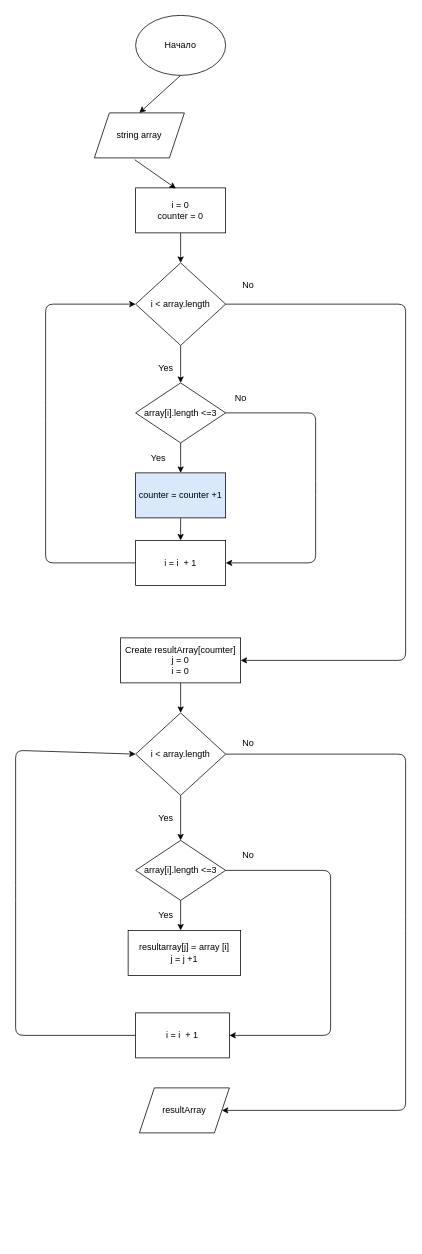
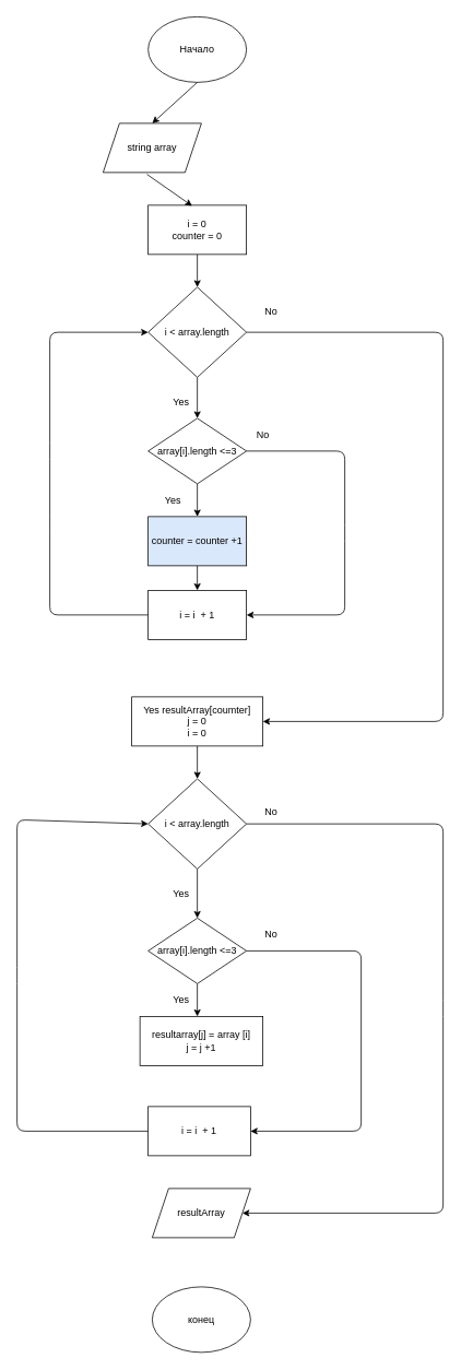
  <mxCell id="0" />
  <mxCell id="1" parent="0" />
  <mxCell id="2" value="Начало" style="ellipse;whiteSpace=wrap;html=1;" vertex="1" parent="1"><mxGeometry x="180" y="20" width="120" height="80" as="geometry" /></mxCell>
  <mxCell id="3" value="string array" style="shape=parallelogram;perimeter=parallelogramPerimeter;whiteSpace=wrap;html=1;fixedSize=1;" vertex="1" parent="1"><mxGeometry x="125" y="150" width="120" height="60" as="geometry" /></mxCell>
  <mxCell id="4" style="edgeStyle=none;html=1;exitX=0.5;exitY=1;exitDx=0;exitDy=0;entryX=0.5;entryY=0;entryDx=0;entryDy=0;" edge="1" parent="1" source="5" target="10"><mxGeometry relative="1" as="geometry" /></mxCell>
  <mxCell id="5" value="i = 0&lt;br&gt;counter = 0" style="rounded=0;whiteSpace=wrap;html=1;" vertex="1" parent="1"><mxGeometry x="180" y="250" width="120" height="60" as="geometry" /></mxCell>
  <mxCell id="6" value="" style="endArrow=classic;html=1;exitX=0.5;exitY=1;exitDx=0;exitDy=0;entryX=0.5;entryY=0;entryDx=0;entryDy=0;" edge="1" parent="1" source="2" target="3"><mxGeometry width="50" height="50" relative="1" as="geometry"><mxPoint x="290" y="170" as="sourcePoint" /><mxPoint x="340" y="120" as="targetPoint" /></mxGeometry></mxCell>
  <mxCell id="7" value="" style="endArrow=classic;html=1;exitX=0.447;exitY=1.039;exitDx=0;exitDy=0;exitPerimeter=0;entryX=0.447;entryY=0.013;entryDx=0;entryDy=0;entryPerimeter=0;" edge="1" parent="1" source="3" target="5"><mxGeometry width="50" height="50" relative="1" as="geometry"><mxPoint x="290" y="290" as="sourcePoint" /><mxPoint x="340" y="240" as="targetPoint" /></mxGeometry></mxCell>
  <mxCell id="8" style="edgeStyle=none;html=1;exitX=0.5;exitY=1;exitDx=0;exitDy=0;entryX=0.5;entryY=0;entryDx=0;entryDy=0;" edge="1" parent="1" source="10" target="13"><mxGeometry relative="1" as="geometry" /></mxCell>
  <mxCell id="9" style="edgeStyle=none;html=1;exitX=1;exitY=0.5;exitDx=0;exitDy=0;entryX=1;entryY=0.5;entryDx=0;entryDy=0;" edge="1" parent="1" source="10" target="19"><mxGeometry relative="1" as="geometry"><mxPoint x="380" y="650" as="targetPoint" /><Array as="points"><mxPoint x="540" y="405" /><mxPoint x="540" y="880" /></Array></mxGeometry></mxCell>
  <mxCell id="10" value="i &amp;lt; array.length" style="rhombus;whiteSpace=wrap;html=1;" vertex="1" parent="1"><mxGeometry x="180" y="350" width="120" height="110" as="geometry" /></mxCell>
  <mxCell id="11" style="edgeStyle=none;html=1;exitX=0.5;exitY=1;exitDx=0;exitDy=0;entryX=0.5;entryY=0;entryDx=0;entryDy=0;" edge="1" parent="1" source="13" target="15"><mxGeometry relative="1" as="geometry" /></mxCell>
  <mxCell id="12" style="edgeStyle=none;html=1;exitX=1;exitY=0.5;exitDx=0;exitDy=0;" edge="1" parent="1" source="13"><mxGeometry relative="1" as="geometry"><mxPoint x="300.143" y="750" as="targetPoint" /><Array as="points"><mxPoint x="420" y="550" /><mxPoint x="420" y="650" /><mxPoint x="420" y="750" /></Array></mxGeometry></mxCell>
  <mxCell id="13" value="array[i].length &amp;lt;=3" style="rhombus;whiteSpace=wrap;html=1;" vertex="1" parent="1"><mxGeometry x="180" y="510" width="120" height="80" as="geometry" /></mxCell>
  <mxCell id="14" style="edgeStyle=none;html=1;exitX=0.5;exitY=1;exitDx=0;exitDy=0;entryX=0.5;entryY=0;entryDx=0;entryDy=0;" edge="1" parent="1" source="15" target="17"><mxGeometry relative="1" as="geometry" /></mxCell>
  <mxCell id="15" value="counter = counter +1" style="rounded=0;whiteSpace=wrap;html=1;fillColor=#dae8fc;" vertex="1" parent="1"><mxGeometry x="180" y="630" width="120" height="60" as="geometry" /></mxCell>
  <mxCell id="16" style="edgeStyle=none;html=1;exitX=0;exitY=0.5;exitDx=0;exitDy=0;entryX=0;entryY=0.5;entryDx=0;entryDy=0;" edge="1" parent="1" source="17" target="10"><mxGeometry relative="1" as="geometry"><Array as="points"><mxPoint x="60" y="750" /><mxPoint x="60" y="640" /><mxPoint x="60" y="550" /><mxPoint x="60" y="405" /></Array></mxGeometry></mxCell>
  <mxCell id="17" value="i = i&amp;nbsp; + 1" style="rounded=0;whiteSpace=wrap;html=1;" vertex="1" parent="1"><mxGeometry x="180" y="720" width="120" height="60" as="geometry" /></mxCell>
  <mxCell id="18" style="edgeStyle=none;html=1;exitX=0.5;exitY=1;exitDx=0;exitDy=0;entryX=0.5;entryY=0;entryDx=0;entryDy=0;" edge="1" parent="1" source="19" target="22"><mxGeometry relative="1" as="geometry" /></mxCell>
- <mxCell id="19" value="Create resultArray[coumter]&lt;br&gt;j = 0&lt;br&gt;i = 0" style="rounded=0;whiteSpace=wrap;html=1;" vertex="1" parent="1"><mxGeometry x="160" y="850" width="160" height="60" as="geometry" /></mxCell>
+ <mxCell id="19" value="Yes resultArray[coumter]&lt;br&gt;j = 0&lt;br&gt;i = 0" style="rounded=0;whiteSpace=wrap;html=1;" vertex="1" parent="1"><mxGeometry x="160" y="850" width="160" height="60" as="geometry" /></mxCell>
  <mxCell id="20" style="edgeStyle=none;html=1;exitX=0.5;exitY=1;exitDx=0;exitDy=0;" edge="1" parent="1" source="22" target="25"><mxGeometry relative="1" as="geometry" /></mxCell>
  <mxCell id="21" style="edgeStyle=none;html=1;exitX=1;exitY=0.5;exitDx=0;exitDy=0;entryX=1;entryY=0.5;entryDx=0;entryDy=0;" edge="1" parent="1" source="22" target="29"><mxGeometry relative="1" as="geometry"><Array as="points"><mxPoint x="540" y="1005" /><mxPoint x="540" y="1230" /><mxPoint x="540" y="1480" /></Array></mxGeometry></mxCell>
  <mxCell id="22" value="i &amp;lt; array.length" style="rhombus;whiteSpace=wrap;html=1;" vertex="1" parent="1"><mxGeometry x="180" y="950" width="120" height="110" as="geometry" /></mxCell>
  <mxCell id="23" style="edgeStyle=none;html=1;exitX=0.5;exitY=1;exitDx=0;exitDy=0;" edge="1" parent="1" source="25"><mxGeometry relative="1" as="geometry"><mxPoint x="240" y="1240" as="targetPoint" /></mxGeometry></mxCell>
  <mxCell id="24" style="edgeStyle=none;html=1;exitX=1;exitY=0.5;exitDx=0;exitDy=0;entryX=1;entryY=0.5;entryDx=0;entryDy=0;" edge="1" parent="1" source="25" target="28"><mxGeometry relative="1" as="geometry"><Array as="points"><mxPoint x="440" y="1160" /><mxPoint x="440" y="1380" /></Array></mxGeometry></mxCell>
  <mxCell id="25" value="array[i].length &amp;lt;=3" style="rhombus;whiteSpace=wrap;html=1;" vertex="1" parent="1"><mxGeometry x="180" y="1120" width="120" height="80" as="geometry" /></mxCell>
  <mxCell id="26" value="resultarray[j] = array [i]&lt;br&gt;j = j +1" style="rounded=0;whiteSpace=wrap;html=1;" vertex="1" parent="1"><mxGeometry x="170" y="1240" width="150" height="60" as="geometry" /></mxCell>
  <mxCell id="27" style="edgeStyle=none;html=1;exitX=0;exitY=0.5;exitDx=0;exitDy=0;entryX=0;entryY=0.5;entryDx=0;entryDy=0;" edge="1" parent="1" source="28" target="22"><mxGeometry relative="1" as="geometry"><mxPoint x="170" y="1020.972" as="targetPoint" /><Array as="points"><mxPoint x="20" y="1380" /><mxPoint x="20" y="1190" /><mxPoint x="20" y="1000" /></Array></mxGeometry></mxCell>
  <mxCell id="28" value="i = i&amp;nbsp; + 1" style="rounded=0;whiteSpace=wrap;html=1;" vertex="1" parent="1"><mxGeometry x="180" y="1350" width="125" height="60" as="geometry" /></mxCell>
  <mxCell id="29" value="resultArray" style="shape=parallelogram;perimeter=parallelogramPerimeter;whiteSpace=wrap;html=1;fixedSize=1;" vertex="1" parent="1"><mxGeometry x="185" y="1450" width="120" height="60" as="geometry" /></mxCell>
+ <mxCell id="30" value="конец" style="ellipse;whiteSpace=wrap;html=1;" vertex="1" parent="1"><mxGeometry x="185" y="1570" width="120" height="80" as="geometry" /></mxCell>
  <mxCell id="31" value="Yes" style="text;html=1;align=center;verticalAlign=middle;resizable=0;points=[];autosize=1;strokeColor=none;fillColor=none;" vertex="1" parent="1"><mxGeometry x="205" y="480" width="30" height="20" as="geometry" /></mxCell>
  <mxCell id="32" value="No" style="text;html=1;align=center;verticalAlign=middle;resizable=0;points=[];autosize=1;strokeColor=none;fillColor=none;" vertex="1" parent="1"><mxGeometry x="315" y="370" width="30" height="20" as="geometry" /></mxCell>
  <mxCell id="33" value="Yes" style="text;html=1;align=center;verticalAlign=middle;resizable=0;points=[];autosize=1;strokeColor=none;fillColor=none;" vertex="1" parent="1"><mxGeometry x="195" y="600" width="30" height="20" as="geometry" /></mxCell>
  <mxCell id="34" value="No" style="text;html=1;align=center;verticalAlign=middle;resizable=0;points=[];autosize=1;strokeColor=none;fillColor=none;" vertex="1" parent="1"><mxGeometry x="305" y="520" width="30" height="20" as="geometry" /></mxCell>
  <mxCell id="35" value="No" style="text;html=1;align=center;verticalAlign=middle;resizable=0;points=[];autosize=1;strokeColor=none;fillColor=none;" vertex="1" parent="1"><mxGeometry x="315" y="980" width="30" height="20" as="geometry" /></mxCell>
  <mxCell id="36" value="Yes" style="text;html=1;align=center;verticalAlign=middle;resizable=0;points=[];autosize=1;strokeColor=none;fillColor=none;" vertex="1" parent="1"><mxGeometry x="205" y="1080" width="30" height="20" as="geometry" /></mxCell>
  <mxCell id="37" value="Yes" style="text;html=1;align=center;verticalAlign=middle;resizable=0;points=[];autosize=1;strokeColor=none;fillColor=none;" vertex="1" parent="1"><mxGeometry x="205" y="1210" width="30" height="20" as="geometry" /></mxCell>
  <mxCell id="38" value="No" style="text;html=1;align=center;verticalAlign=middle;resizable=0;points=[];autosize=1;strokeColor=none;fillColor=none;" vertex="1" parent="1"><mxGeometry x="315" y="1130" width="30" height="20" as="geometry" /></mxCell>
